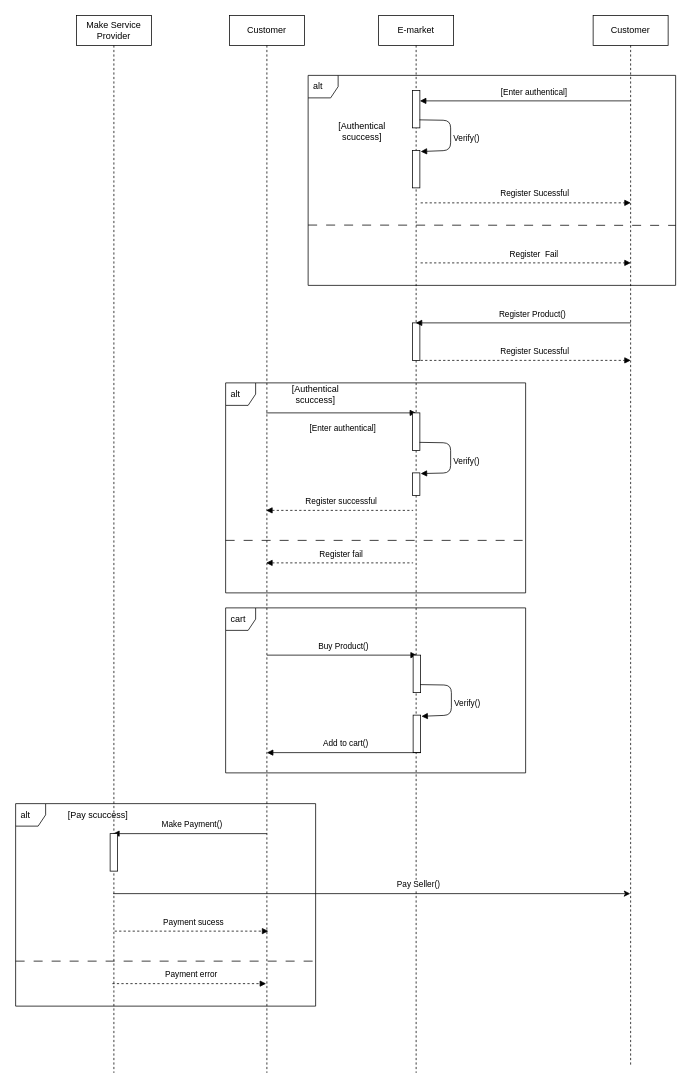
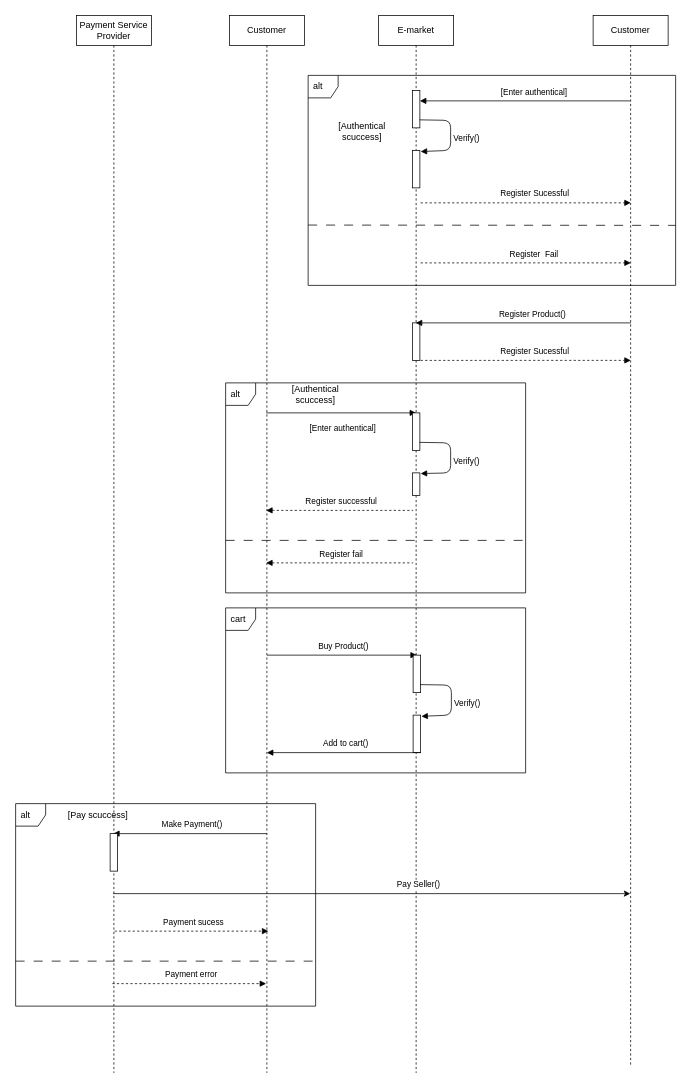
  <mxCell id="0" />
  <mxCell id="1" parent="0" />
  <mxCell id="2" value="E-market" style="shape=umlLifeline;perimeter=lifelinePerimeter;whiteSpace=wrap;html=1;container=1;collapsible=0;recursiveResize=0;outlineConnect=0;" parent="1" vertex="1"><mxGeometry x="504" y="20" width="100" height="1410" as="geometry" /></mxCell>
  <mxCell id="3" value="" style="html=1;points=[];perimeter=orthogonalPerimeter;" parent="2" vertex="1"><mxGeometry x="45" y="100" width="10" height="50" as="geometry" /></mxCell>
  <mxCell id="4" value="" style="html=1;points=[];perimeter=orthogonalPerimeter;" parent="2" vertex="1"><mxGeometry x="45" y="180" width="10" height="50" as="geometry" /></mxCell>
  <mxCell id="5" value="" style="endArrow=none;html=1;endFill=0;startArrow=block;startFill=1;entryX=0.952;entryY=0.786;entryDx=0;entryDy=0;entryPerimeter=0;exitX=1.105;exitY=0.031;exitDx=0;exitDy=0;exitPerimeter=0;" parent="2" source="4" target="3" edge="1"><mxGeometry width="50" height="50" relative="1" as="geometry"><mxPoint x="126" y="180" as="sourcePoint" /><mxPoint x="345.5" y="124" as="targetPoint" /><Array as="points"><mxPoint x="96" y="180" /><mxPoint x="96" y="140" /></Array></mxGeometry></mxCell>
  <mxCell id="6" value="Verify()" style="edgeLabel;html=1;align=center;verticalAlign=middle;resizable=0;points=[];" parent="5" vertex="1" connectable="0"><mxGeometry x="0.243" y="-3" relative="1" as="geometry"><mxPoint x="17" y="19" as="offset" /></mxGeometry></mxCell>
  <mxCell id="7" value="" style="html=1;points=[];perimeter=orthogonalPerimeter;" parent="2" vertex="1"><mxGeometry x="45" y="410" width="10" height="50" as="geometry" /></mxCell>
  <mxCell id="8" value="" style="endArrow=block;html=1;endFill=1;" parent="1" edge="1"><mxGeometry width="50" height="50" relative="1" as="geometry"><mxPoint x="355" y="873" as="sourcePoint" /><mxPoint x="555" y="873" as="targetPoint" /></mxGeometry></mxCell>
  <mxCell id="9" value="Buy Product()" style="edgeLabel;html=1;align=center;verticalAlign=middle;resizable=0;points=[];" parent="8" vertex="1" connectable="0"><mxGeometry x="0.243" y="-3" relative="1" as="geometry"><mxPoint x="-23" y="-16" as="offset" /></mxGeometry></mxCell>
  <mxCell id="10" value="alt" style="shape=umlFrame;whiteSpace=wrap;html=1;width=40;height=30;boundedLbl=1;verticalAlign=middle;align=left;spacingLeft=5;" parent="1" vertex="1"><mxGeometry x="410" y="100" width="490" height="280" as="geometry" /></mxCell>
  <mxCell id="11" value="Customer" style="shape=umlLifeline;perimeter=lifelinePerimeter;whiteSpace=wrap;html=1;container=1;collapsible=0;recursiveResize=0;outlineConnect=0;" parent="1" vertex="1"><mxGeometry x="790" y="20" width="100" height="1400" as="geometry" /></mxCell>
  <mxCell id="12" value="" style="endArrow=none;html=1;endFill=0;startArrow=block;startFill=1;" parent="1" source="3" edge="1"><mxGeometry width="50" height="50" relative="1" as="geometry"><mxPoint x="553.81" y="134" as="sourcePoint" /><mxPoint x="839.5" y="134" as="targetPoint" /></mxGeometry></mxCell>
  <mxCell id="13" value="[Enter authentical]" style="edgeLabel;html=1;align=center;verticalAlign=middle;resizable=0;points=[];" parent="12" vertex="1" connectable="0"><mxGeometry x="0.243" y="-3" relative="1" as="geometry"><mxPoint x="-23" y="-16" as="offset" /></mxGeometry></mxCell>
  <mxCell id="14" value="" style="endArrow=none;html=1;endFill=0;dashed=1;strokeWidth=1;dashPattern=12 12;" parent="1" edge="1"><mxGeometry width="50" height="50" relative="1" as="geometry"><mxPoint x="410" y="299.58" as="sourcePoint" /><mxPoint x="900" y="300" as="targetPoint" /></mxGeometry></mxCell>
  <mxCell id="15" value="" style="endArrow=block;html=1;endFill=1;startArrow=none;startFill=0;dashed=1;entryX=0.878;entryY=0.607;entryDx=0;entryDy=0;entryPerimeter=0;" parent="1" target="10" edge="1"><mxGeometry width="50" height="50" relative="1" as="geometry"><mxPoint x="560" y="270" as="sourcePoint" /><mxPoint x="814" y="270" as="targetPoint" /></mxGeometry></mxCell>
  <mxCell id="16" value="Register Sucessful" style="edgeLabel;html=1;align=center;verticalAlign=middle;resizable=0;points=[];" parent="15" vertex="1" connectable="0"><mxGeometry x="0.243" y="-3" relative="1" as="geometry"><mxPoint x="-23" y="-16" as="offset" /></mxGeometry></mxCell>
  <mxCell id="17" value="" style="endArrow=block;html=1;endFill=1;startArrow=none;startFill=0;dashed=1;entryX=0.878;entryY=0.607;entryDx=0;entryDy=0;entryPerimeter=0;exitX=0.306;exitY=0.893;exitDx=0;exitDy=0;exitPerimeter=0;" parent="1" source="10" edge="1"><mxGeometry width="50" height="50" relative="1" as="geometry"><mxPoint x="560" y="350.04" as="sourcePoint" /><mxPoint x="840.22" y="350" as="targetPoint" /></mxGeometry></mxCell>
  <mxCell id="18" value="Register&amp;nbsp; Fail" style="edgeLabel;html=1;align=center;verticalAlign=middle;resizable=0;points=[];" parent="17" vertex="1" connectable="0"><mxGeometry x="0.243" y="-3" relative="1" as="geometry"><mxPoint x="-23" y="-16" as="offset" /></mxGeometry></mxCell>
  <mxCell id="19" value="" style="endArrow=block;html=1;endFill=1;startArrow=none;startFill=0;dashed=1;entryX=0.878;entryY=0.607;entryDx=0;entryDy=0;entryPerimeter=0;" parent="1" edge="1"><mxGeometry width="50" height="50" relative="1" as="geometry"><mxPoint x="560" y="480.04" as="sourcePoint" /><mxPoint x="840.22" y="480" as="targetPoint" /></mxGeometry></mxCell>
  <mxCell id="20" value="Register Sucessful" style="edgeLabel;html=1;align=center;verticalAlign=middle;resizable=0;points=[];" parent="19" vertex="1" connectable="0"><mxGeometry x="0.243" y="-3" relative="1" as="geometry"><mxPoint x="-23" y="-16" as="offset" /></mxGeometry></mxCell>
  <mxCell id="21" value="" style="endArrow=none;html=1;endFill=0;startArrow=block;startFill=1;" parent="1" source="2" edge="1"><mxGeometry width="50" height="50" relative="1" as="geometry"><mxPoint x="560" y="430" as="sourcePoint" /><mxPoint x="840.5" y="430" as="targetPoint" /></mxGeometry></mxCell>
  <mxCell id="22" value="Register Product()" style="edgeLabel;html=1;align=center;verticalAlign=middle;resizable=0;points=[];" parent="21" vertex="1" connectable="0"><mxGeometry x="0.243" y="-3" relative="1" as="geometry"><mxPoint x="-23" y="-16" as="offset" /></mxGeometry></mxCell>
  <mxCell id="23" value="Customer" style="shape=umlLifeline;perimeter=lifelinePerimeter;whiteSpace=wrap;html=1;container=1;collapsible=0;recursiveResize=0;outlineConnect=0;" parent="1" vertex="1"><mxGeometry x="305" y="20" width="100" height="1410" as="geometry" /></mxCell>
  <mxCell id="24" value="" style="html=1;points=[];perimeter=orthogonalPerimeter;" parent="1" vertex="1"><mxGeometry x="550" y="873" width="10" height="50" as="geometry" /></mxCell>
  <mxCell id="25" value="" style="html=1;points=[];perimeter=orthogonalPerimeter;" parent="1" vertex="1"><mxGeometry x="550" y="953" width="10" height="50" as="geometry" /></mxCell>
  <mxCell id="26" value="" style="endArrow=none;html=1;endFill=0;startArrow=block;startFill=1;entryX=0.952;entryY=0.786;entryDx=0;entryDy=0;entryPerimeter=0;exitX=1.105;exitY=0.031;exitDx=0;exitDy=0;exitPerimeter=0;" parent="1" source="25" target="24" edge="1"><mxGeometry width="50" height="50" relative="1" as="geometry"><mxPoint x="297" y="903" as="sourcePoint" /><mxPoint x="516.5" y="847" as="targetPoint" /><Array as="points"><mxPoint x="601" y="953" /><mxPoint x="601" y="913" /></Array></mxGeometry></mxCell>
  <mxCell id="27" value="Verify()" style="edgeLabel;html=1;align=center;verticalAlign=middle;resizable=0;points=[];" parent="26" vertex="1" connectable="0"><mxGeometry x="0.243" y="-3" relative="1" as="geometry"><mxPoint x="17" y="19" as="offset" /></mxGeometry></mxCell>
  <mxCell id="28" value="alt" style="shape=umlFrame;whiteSpace=wrap;html=1;width=40;height=30;boundedLbl=1;verticalAlign=middle;align=left;spacingLeft=5;" parent="1" vertex="1"><mxGeometry x="300" y="510" width="400" height="280" as="geometry" /></mxCell>
  <mxCell id="29" value="" style="endArrow=none;html=1;endFill=0;startArrow=block;startFill=1;" parent="1" edge="1"><mxGeometry width="50" height="50" relative="1" as="geometry"><mxPoint x="355" y="1003" as="sourcePoint" /><mxPoint x="560" y="1003" as="targetPoint" /></mxGeometry></mxCell>
  <mxCell id="30" value="Add to cart()" style="edgeLabel;html=1;align=center;verticalAlign=middle;resizable=0;points=[];" parent="29" vertex="1" connectable="0"><mxGeometry x="0.243" y="-3" relative="1" as="geometry"><mxPoint x="-23" y="-16" as="offset" /></mxGeometry></mxCell>
  <mxCell id="31" value="" style="endArrow=block;html=1;endFill=1;" parent="1" edge="1"><mxGeometry width="50" height="50" relative="1" as="geometry"><mxPoint x="354" y="550" as="sourcePoint" /><mxPoint x="554" y="550" as="targetPoint" /></mxGeometry></mxCell>
  <mxCell id="32" value="[Enter authentical]" style="edgeLabel;html=1;align=center;verticalAlign=middle;resizable=0;points=[];" parent="31" vertex="1" connectable="0"><mxGeometry x="0.243" y="-3" relative="1" as="geometry"><mxPoint x="-23" y="17" as="offset" /></mxGeometry></mxCell>
  <mxCell id="33" value="" style="html=1;points=[];perimeter=orthogonalPerimeter;" parent="1" vertex="1"><mxGeometry x="549" y="550" width="10" height="50" as="geometry" /></mxCell>
  <mxCell id="34" value="" style="html=1;points=[];perimeter=orthogonalPerimeter;" parent="1" vertex="1"><mxGeometry x="549" y="630" width="10" height="30" as="geometry" /></mxCell>
  <mxCell id="35" value="" style="endArrow=none;html=1;endFill=0;startArrow=block;startFill=1;entryX=0.952;entryY=0.786;entryDx=0;entryDy=0;entryPerimeter=0;exitX=1.105;exitY=0.031;exitDx=0;exitDy=0;exitPerimeter=0;" parent="1" source="34" target="33" edge="1"><mxGeometry width="50" height="50" relative="1" as="geometry"><mxPoint x="296" y="580" as="sourcePoint" /><mxPoint x="515.5" y="524" as="targetPoint" /><Array as="points"><mxPoint x="600" y="630" /><mxPoint x="600" y="590" /></Array></mxGeometry></mxCell>
  <mxCell id="36" value="Verify()" style="edgeLabel;html=1;align=center;verticalAlign=middle;resizable=0;points=[];" parent="35" vertex="1" connectable="0"><mxGeometry x="0.243" y="-3" relative="1" as="geometry"><mxPoint x="17" y="19" as="offset" /></mxGeometry></mxCell>
  <mxCell id="37" value="" style="endArrow=none;html=1;endFill=0;startArrow=block;startFill=1;dashed=1;" parent="1" edge="1"><mxGeometry width="50" height="50" relative="1" as="geometry"><mxPoint x="354" y="680" as="sourcePoint" /><mxPoint x="550" y="680" as="targetPoint" /></mxGeometry></mxCell>
  <mxCell id="38" value="Register successful" style="edgeLabel;html=1;align=center;verticalAlign=middle;resizable=0;points=[];" parent="37" vertex="1" connectable="0"><mxGeometry x="0.243" y="-3" relative="1" as="geometry"><mxPoint x="-23" y="-16" as="offset" /></mxGeometry></mxCell>
  <mxCell id="39" value="cart" style="shape=umlFrame;whiteSpace=wrap;html=1;width=40;height=30;boundedLbl=1;verticalAlign=middle;align=left;spacingLeft=5;" parent="1" vertex="1"><mxGeometry x="300" y="810" width="400" height="220" as="geometry" /></mxCell>
  <mxCell id="40" value="" style="endArrow=none;html=1;endFill=0;startArrow=block;startFill=1;dashed=1;" parent="1" edge="1"><mxGeometry width="50" height="50" relative="1" as="geometry"><mxPoint x="354" y="750" as="sourcePoint" /><mxPoint x="550" y="750" as="targetPoint" /></mxGeometry></mxCell>
  <mxCell id="41" value="Register fail" style="edgeLabel;html=1;align=center;verticalAlign=middle;resizable=0;points=[];" parent="40" vertex="1" connectable="0"><mxGeometry x="0.243" y="-3" relative="1" as="geometry"><mxPoint x="-23" y="-16" as="offset" /></mxGeometry></mxCell>
  <mxCell id="42" value="" style="endArrow=none;html=1;endFill=0;dashed=1;strokeWidth=1;dashPattern=12 12;" parent="1" edge="1"><mxGeometry width="50" height="50" relative="1" as="geometry"><mxPoint x="300" y="720" as="sourcePoint" /><mxPoint x="700" y="720" as="targetPoint" /></mxGeometry></mxCell>
  <mxCell id="43" value="[Authentical scuccess]" style="text;html=1;strokeColor=none;fillColor=none;align=center;verticalAlign=middle;whiteSpace=wrap;rounded=0;" parent="1" vertex="1"><mxGeometry x="444" y="160" width="76" height="30" as="geometry" /></mxCell>
  <mxCell id="44" value="[Authentical scuccess]" style="text;html=1;strokeColor=none;fillColor=none;align=center;verticalAlign=middle;whiteSpace=wrap;rounded=0;" parent="1" vertex="1"><mxGeometry x="360" y="510" width="120" height="30" as="geometry" /></mxCell>
- <mxCell id="45" value="Make Service Provider" style="shape=umlLifeline;perimeter=lifelinePerimeter;whiteSpace=wrap;html=1;container=1;collapsible=0;recursiveResize=0;outlineConnect=0;" parent="1" vertex="1"><mxGeometry x="101" y="20" width="100" height="1410" as="geometry" /></mxCell>
+ <mxCell id="45" value="Payment Service Provider" style="shape=umlLifeline;perimeter=lifelinePerimeter;whiteSpace=wrap;html=1;container=1;collapsible=0;recursiveResize=0;outlineConnect=0;" parent="1" vertex="1"><mxGeometry x="101" y="20" width="100" height="1410" as="geometry" /></mxCell>
  <mxCell id="46" value="" style="endArrow=none;html=1;endFill=0;startArrow=block;startFill=1;" parent="1" edge="1"><mxGeometry width="50" height="50" relative="1" as="geometry"><mxPoint x="150" y="1111" as="sourcePoint" /><mxPoint x="355" y="1111" as="targetPoint" /></mxGeometry></mxCell>
  <mxCell id="47" value="Make Payment()" style="edgeLabel;html=1;align=center;verticalAlign=middle;resizable=0;points=[];" parent="46" vertex="1" connectable="0"><mxGeometry x="0.243" y="-3" relative="1" as="geometry"><mxPoint x="-23" y="-16" as="offset" /></mxGeometry></mxCell>
  <mxCell id="48" value="alt" style="shape=umlFrame;whiteSpace=wrap;html=1;width=40;height=30;boundedLbl=1;verticalAlign=middle;align=left;spacingLeft=5;" parent="1" vertex="1"><mxGeometry x="20" y="1071" width="400" height="270" as="geometry" /></mxCell>
  <mxCell id="49" value="" style="html=1;points=[];perimeter=orthogonalPerimeter;" parent="1" vertex="1"><mxGeometry x="146" y="1111" width="10" height="50" as="geometry" /></mxCell>
  <mxCell id="50" value="" style="endArrow=classic;html=1;endFill=1;startArrow=none;startFill=0;" parent="1" edge="1"><mxGeometry width="50" height="50" relative="1" as="geometry"><mxPoint x="150" y="1191" as="sourcePoint" /><mxPoint x="839.5" y="1191" as="targetPoint" /></mxGeometry></mxCell>
  <mxCell id="51" value="Pay Seller()" style="edgeLabel;html=1;align=center;verticalAlign=middle;resizable=0;points=[];" parent="50" vertex="1" connectable="0"><mxGeometry x="0.243" y="-3" relative="1" as="geometry"><mxPoint x="-23" y="-16" as="offset" /></mxGeometry></mxCell>
  <mxCell id="52" value="" style="endArrow=block;html=1;endFill=1;startArrow=none;startFill=0;dashed=1;" parent="1" edge="1"><mxGeometry width="50" height="50" relative="1" as="geometry"><mxPoint x="152" y="1241" as="sourcePoint" /><mxPoint x="357" y="1241" as="targetPoint" /></mxGeometry></mxCell>
  <mxCell id="53" value="Payment sucess" style="edgeLabel;html=1;align=center;verticalAlign=middle;resizable=0;points=[];" parent="52" vertex="1" connectable="0"><mxGeometry x="0.243" y="-3" relative="1" as="geometry"><mxPoint x="-23" y="-16" as="offset" /></mxGeometry></mxCell>
  <mxCell id="54" value="" style="endArrow=block;html=1;endFill=1;startArrow=none;startFill=0;dashed=1;" parent="1" edge="1"><mxGeometry width="50" height="50" relative="1" as="geometry"><mxPoint x="149" y="1311" as="sourcePoint" /><mxPoint x="354" y="1311" as="targetPoint" /></mxGeometry></mxCell>
  <mxCell id="55" value="Payment error" style="edgeLabel;html=1;align=center;verticalAlign=middle;resizable=0;points=[];" parent="54" vertex="1" connectable="0"><mxGeometry x="0.243" y="-3" relative="1" as="geometry"><mxPoint x="-23" y="-16" as="offset" /></mxGeometry></mxCell>
  <mxCell id="56" value="[Pay scuccess]" style="text;html=1;strokeColor=none;fillColor=none;align=center;verticalAlign=middle;whiteSpace=wrap;rounded=0;" parent="1" vertex="1"><mxGeometry x="70" y="1071" width="120" height="30" as="geometry" /></mxCell>
  <mxCell id="57" value="" style="endArrow=none;html=1;endFill=0;dashed=1;strokeWidth=1;dashPattern=12 12;" parent="1" edge="1"><mxGeometry width="50" height="50" relative="1" as="geometry"><mxPoint x="20" y="1281" as="sourcePoint" /><mxPoint x="420" y="1281" as="targetPoint" /></mxGeometry></mxCell>
